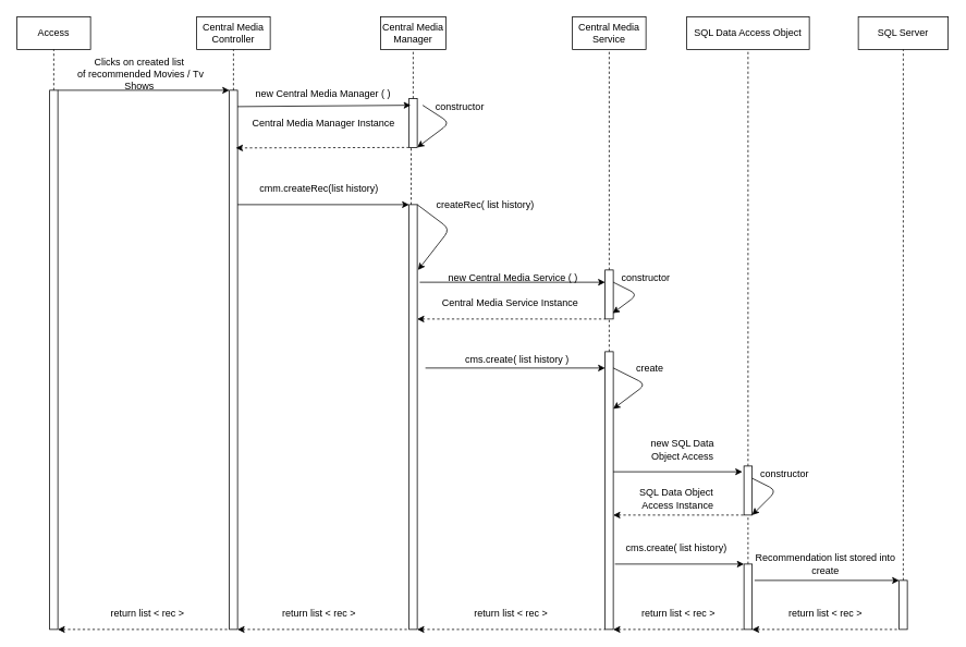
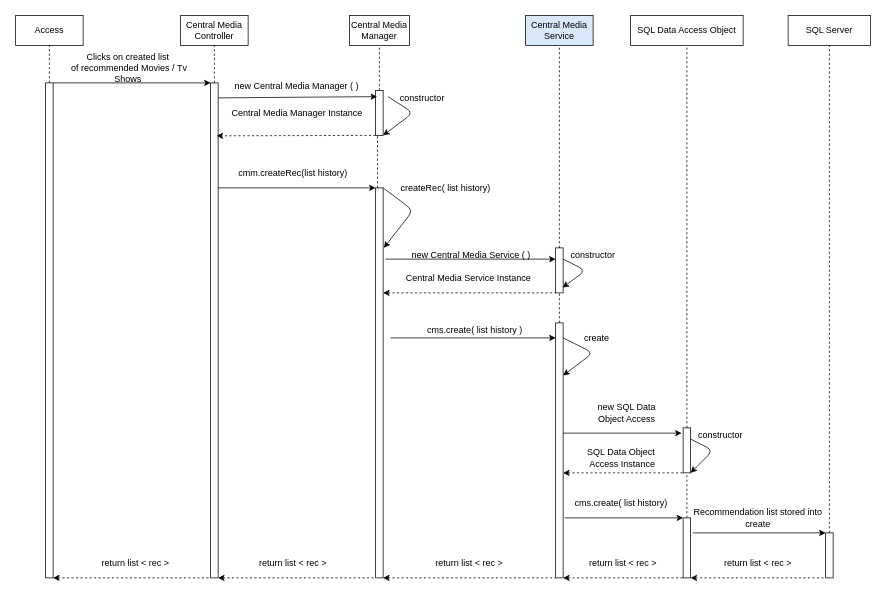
  <mxCell id="0" />
  <mxCell id="1" parent="0" />
  <mxCell id="2" value="Central Media&lt;br&gt;Controller" style="rounded=0;whiteSpace=wrap;html=1;" parent="1" vertex="1"><mxGeometry x="240" y="20" width="90" height="40" as="geometry" /></mxCell>
  <mxCell id="3" value="" style="rounded=0;whiteSpace=wrap;html=1;" parent="1" vertex="1"><mxGeometry x="280" y="110" width="10" height="660" as="geometry" /></mxCell>
  <mxCell id="4" value="" style="endArrow=classic;html=1;entryX=0;entryY=0;entryDx=0;entryDy=0;exitX=1;exitY=0;exitDx=0;exitDy=0;" parent="1" source="68" target="3" edge="1"><mxGeometry width="50" height="50" relative="1" as="geometry"><mxPoint x="140" y="110" as="sourcePoint" /><mxPoint x="250" y="90" as="targetPoint" /></mxGeometry></mxCell>
  <mxCell id="5" value="Clicks on created list&lt;br&gt;&amp;nbsp;of&amp;nbsp;recommended Movies / Tv Shows" style="text;html=1;strokeColor=none;fillColor=none;align=center;verticalAlign=middle;whiteSpace=wrap;rounded=0;" parent="1" vertex="1"><mxGeometry x="80" y="60" width="180" height="60" as="geometry" /></mxCell>
  <mxCell id="6" value="" style="endArrow=none;dashed=1;html=1;entryX=0.5;entryY=1;entryDx=0;entryDy=0;" parent="1" target="2" edge="1"><mxGeometry width="50" height="50" relative="1" as="geometry"><mxPoint x="285" y="110" as="sourcePoint" /><mxPoint x="330" y="60" as="targetPoint" /></mxGeometry></mxCell>
  <mxCell id="7" value="Central Media&lt;br&gt;Manager" style="rounded=0;whiteSpace=wrap;html=1;" parent="1" vertex="1"><mxGeometry x="465" y="20" width="80" height="40" as="geometry" /></mxCell>
  <mxCell id="8" value="" style="rounded=0;whiteSpace=wrap;html=1;" parent="1" vertex="1"><mxGeometry x="390" y="90" height="60" as="geometry" /></mxCell>
  <mxCell id="9" value="" style="rounded=0;whiteSpace=wrap;html=1;" parent="1" vertex="1"><mxGeometry x="500" y="120" width="10" height="60" as="geometry" /></mxCell>
  <mxCell id="10" value="" style="endArrow=classic;html=1;entryX=0.2;entryY=0.139;entryDx=0;entryDy=0;entryPerimeter=0;" parent="1" target="9" edge="1"><mxGeometry width="50" height="50" relative="1" as="geometry"><mxPoint x="290" y="130" as="sourcePoint" /><mxPoint x="420" y="130" as="targetPoint" /></mxGeometry></mxCell>
  <mxCell id="11" value="new Central Media Manager ( )" style="text;html=1;strokeColor=none;fillColor=none;align=center;verticalAlign=middle;whiteSpace=wrap;rounded=0;" parent="1" vertex="1"><mxGeometry x="300" y="100" width="190" height="30" as="geometry" /></mxCell>
  <mxCell id="12" value="" style="endArrow=none;dashed=1;html=1;entryX=0.5;entryY=1;entryDx=0;entryDy=0;" parent="1" target="7" edge="1"><mxGeometry width="50" height="50" relative="1" as="geometry"><mxPoint x="505" y="120" as="sourcePoint" /><mxPoint x="550" y="90" as="targetPoint" /></mxGeometry></mxCell>
  <mxCell id="13" value="" style="endArrow=classic;html=1;exitX=1.667;exitY=0.139;exitDx=0;exitDy=0;exitPerimeter=0;entryX=1;entryY=1;entryDx=0;entryDy=0;" parent="1" source="9" target="9" edge="1"><mxGeometry width="50" height="50" relative="1" as="geometry"><mxPoint x="550" y="170" as="sourcePoint" /><mxPoint x="590" y="160" as="targetPoint" /><Array as="points"><mxPoint x="550" y="150" /></Array></mxGeometry></mxCell>
  <mxCell id="14" value="constructor" style="text;html=1;strokeColor=none;fillColor=none;align=center;verticalAlign=middle;whiteSpace=wrap;rounded=0;" parent="1" vertex="1"><mxGeometry x="530" y="120" width="65" height="20" as="geometry" /></mxCell>
  <mxCell id="15" value="" style="endArrow=classic;html=1;exitX=0;exitY=1;exitDx=0;exitDy=0;dashed=1;startArrow=none;startFill=0;endFill=1;entryX=0.8;entryY=0.107;entryDx=0;entryDy=0;entryPerimeter=0;" parent="1" source="9" target="3" edge="1"><mxGeometry width="50" height="50" relative="1" as="geometry"><mxPoint x="370" y="220" as="sourcePoint" /><mxPoint x="300" y="178" as="targetPoint" /></mxGeometry></mxCell>
  <mxCell id="16" value="Central Media Manager Instance" style="text;html=1;strokeColor=none;fillColor=none;align=center;verticalAlign=middle;whiteSpace=wrap;rounded=0;" parent="1" vertex="1"><mxGeometry x="297.5" y="140" width="195" height="20" as="geometry" /></mxCell>
  <mxCell id="17" value="" style="endArrow=none;dashed=1;html=1;entryX=0.25;entryY=1;entryDx=0;entryDy=0;exitX=0.25;exitY=0;exitDx=0;exitDy=0;" parent="1" source="18" target="9" edge="1"><mxGeometry width="50" height="50" relative="1" as="geometry"><mxPoint x="503" y="230" as="sourcePoint" /><mxPoint x="530" y="240" as="targetPoint" /></mxGeometry></mxCell>
  <mxCell id="18" value="" style="rounded=0;whiteSpace=wrap;html=1;" parent="1" vertex="1"><mxGeometry x="500" y="250" width="10" height="520" as="geometry" /></mxCell>
  <mxCell id="19" value="" style="endArrow=classic;html=1;entryX=0;entryY=0;entryDx=0;entryDy=0;" parent="1" target="18" edge="1"><mxGeometry width="50" height="50" relative="1" as="geometry"><mxPoint x="290" y="250" as="sourcePoint" /><mxPoint x="480" y="250" as="targetPoint" /></mxGeometry></mxCell>
  <mxCell id="20" value="cmm.createRec(list history)" style="text;html=1;strokeColor=none;fillColor=none;align=center;verticalAlign=middle;whiteSpace=wrap;rounded=0;" parent="1" vertex="1"><mxGeometry x="295" y="220" width="190" height="20" as="geometry" /></mxCell>
  <mxCell id="21" value="" style="endArrow=classic;html=1;" parent="1" edge="1"><mxGeometry width="50" height="50" relative="1" as="geometry"><mxPoint x="510" y="250" as="sourcePoint" /><mxPoint x="511" y="330" as="targetPoint" /><Array as="points"><mxPoint x="550" y="280" /></Array></mxGeometry></mxCell>
  <mxCell id="22" value="createRec( list history)" style="text;html=1;strokeColor=none;fillColor=none;align=center;verticalAlign=middle;whiteSpace=wrap;rounded=0;" parent="1" vertex="1"><mxGeometry x="510" y="240" width="167" height="20" as="geometry" /></mxCell>
- <mxCell id="23" value="Central Media Service" style="rounded=0;whiteSpace=wrap;html=1;" parent="1" vertex="1"><mxGeometry x="700" y="20" width="90" height="40" as="geometry" /></mxCell>
+ <mxCell id="23" value="Central Media Service" style="rounded=0;whiteSpace=wrap;html=1;fillColor=#dae8fc;" parent="1" vertex="1"><mxGeometry x="700" y="20" width="90" height="40" as="geometry" /></mxCell>
  <mxCell id="24" value="" style="endArrow=none;dashed=1;html=1;entryX=0.5;entryY=1;entryDx=0;entryDy=0;" parent="1" target="23" edge="1"><mxGeometry width="50" height="50" relative="1" as="geometry"><mxPoint x="745" y="330" as="sourcePoint" /><mxPoint x="780" y="100" as="targetPoint" /></mxGeometry></mxCell>
  <mxCell id="25" value="" style="endArrow=classic;html=1;entryX=0;entryY=0.25;entryDx=0;entryDy=0;" parent="1" target="26" edge="1"><mxGeometry width="50" height="50" relative="1" as="geometry"><mxPoint x="513" y="345" as="sourcePoint" /><mxPoint x="710" y="348" as="targetPoint" /></mxGeometry></mxCell>
  <mxCell id="26" value="" style="rounded=0;whiteSpace=wrap;html=1;" parent="1" vertex="1"><mxGeometry x="740" y="330" width="10" height="60" as="geometry" /></mxCell>
  <mxCell id="27" value="new Central Media Service ( )" style="text;html=1;strokeColor=none;fillColor=none;align=center;verticalAlign=middle;whiteSpace=wrap;rounded=0;" parent="1" vertex="1"><mxGeometry x="530" y="330" width="195" height="20" as="geometry" /></mxCell>
  <mxCell id="28" value="" style="endArrow=classic;html=1;exitX=1;exitY=0.25;exitDx=0;exitDy=0;entryX=0.933;entryY=0.883;entryDx=0;entryDy=0;entryPerimeter=0;" parent="1" source="26" target="26" edge="1"><mxGeometry width="50" height="50" relative="1" as="geometry"><mxPoint x="800" y="340" as="sourcePoint" /><mxPoint x="810" y="370" as="targetPoint" /><Array as="points"><mxPoint x="780" y="360" /></Array></mxGeometry></mxCell>
  <mxCell id="29" value="constructor" style="text;html=1;strokeColor=none;fillColor=none;align=center;verticalAlign=middle;whiteSpace=wrap;rounded=0;" parent="1" vertex="1"><mxGeometry x="760" y="330" width="60" height="20" as="geometry" /></mxCell>
  <mxCell id="30" value="" style="endArrow=none;dashed=1;html=1;endFill=0;startArrow=classic;startFill=1;" parent="1" edge="1"><mxGeometry width="50" height="50" relative="1" as="geometry"><mxPoint x="510" y="390" as="sourcePoint" /><mxPoint x="740" y="390" as="targetPoint" /></mxGeometry></mxCell>
  <mxCell id="31" value="Central Media Service Instance" style="text;html=1;strokeColor=none;fillColor=none;align=center;verticalAlign=middle;whiteSpace=wrap;rounded=0;" parent="1" vertex="1"><mxGeometry x="523" y="360" width="202" height="20" as="geometry" /></mxCell>
  <mxCell id="32" value="" style="endArrow=none;dashed=1;html=1;entryX=0.5;entryY=1;entryDx=0;entryDy=0;" parent="1" target="26" edge="1"><mxGeometry width="50" height="50" relative="1" as="geometry"><mxPoint x="745" y="430" as="sourcePoint" /><mxPoint x="790" y="430" as="targetPoint" /></mxGeometry></mxCell>
  <mxCell id="33" value="" style="rounded=0;whiteSpace=wrap;html=1;" parent="1" vertex="1"><mxGeometry x="740" y="430" width="10" height="340" as="geometry" /></mxCell>
  <mxCell id="34" value="" style="endArrow=classic;html=1;" parent="1" edge="1"><mxGeometry width="50" height="50" relative="1" as="geometry"><mxPoint x="520" y="450" as="sourcePoint" /><mxPoint x="740" y="450" as="targetPoint" /></mxGeometry></mxCell>
  <mxCell id="35" value="cms.create( list history )" style="text;html=1;strokeColor=none;fillColor=none;align=center;verticalAlign=middle;whiteSpace=wrap;rounded=0;" parent="1" vertex="1"><mxGeometry x="555" y="430" width="155" height="20" as="geometry" /></mxCell>
  <mxCell id="36" value="" style="endArrow=classic;html=1;entryX=1;entryY=0.206;entryDx=0;entryDy=0;entryPerimeter=0;" parent="1" target="33" edge="1"><mxGeometry width="50" height="50" relative="1" as="geometry"><mxPoint x="750" y="450" as="sourcePoint" /><mxPoint x="760" y="500" as="targetPoint" /><Array as="points"><mxPoint x="790" y="470" /></Array></mxGeometry></mxCell>
  <mxCell id="37" value="create" style="text;html=1;strokeColor=none;fillColor=none;align=center;verticalAlign=middle;whiteSpace=wrap;rounded=0;" parent="1" vertex="1"><mxGeometry x="770" y="440" width="50" height="20" as="geometry" /></mxCell>
  <mxCell id="38" value="SQL Data Access Object" style="rounded=0;whiteSpace=wrap;html=1;" parent="1" vertex="1"><mxGeometry x="840" y="20" width="150" height="40" as="geometry" /></mxCell>
  <mxCell id="39" value="" style="endArrow=none;dashed=1;html=1;entryX=0.5;entryY=1;entryDx=0;entryDy=0;" parent="1" target="38" edge="1"><mxGeometry width="50" height="50" relative="1" as="geometry"><mxPoint x="915" y="570" as="sourcePoint" /><mxPoint x="940" y="110" as="targetPoint" /></mxGeometry></mxCell>
  <mxCell id="40" value="" style="rounded=0;whiteSpace=wrap;html=1;" parent="1" vertex="1"><mxGeometry x="910" y="570" width="10" height="60" as="geometry" /></mxCell>
  <mxCell id="41" value="" style="endArrow=classic;html=1;" parent="1" edge="1"><mxGeometry width="50" height="50" relative="1" as="geometry"><mxPoint x="750" y="577" as="sourcePoint" /><mxPoint x="908" y="577" as="targetPoint" /></mxGeometry></mxCell>
  <mxCell id="42" value="new SQL Data &lt;br&gt;Object Access" style="text;html=1;strokeColor=none;fillColor=none;align=center;verticalAlign=middle;whiteSpace=wrap;rounded=0;" parent="1" vertex="1"><mxGeometry x="750" y="540" width="170" height="20" as="geometry" /></mxCell>
  <mxCell id="43" value="" style="endArrow=classic;html=1;exitX=1;exitY=0.25;exitDx=0;exitDy=0;entryX=1;entryY=1;entryDx=0;entryDy=0;" parent="1" source="40" target="40" edge="1"><mxGeometry width="50" height="50" relative="1" as="geometry"><mxPoint x="950" y="590" as="sourcePoint" /><mxPoint x="980" y="620" as="targetPoint" /><Array as="points"><mxPoint x="950" y="600" /></Array></mxGeometry></mxCell>
  <mxCell id="44" value="constructor" style="text;html=1;strokeColor=none;fillColor=none;align=center;verticalAlign=middle;whiteSpace=wrap;rounded=0;" parent="1" vertex="1"><mxGeometry x="930" y="570" width="60" height="20" as="geometry" /></mxCell>
  <mxCell id="45" value="" style="endArrow=none;dashed=1;html=1;endFill=0;startArrow=classic;startFill=1;" parent="1" edge="1"><mxGeometry width="50" height="50" relative="1" as="geometry"><mxPoint x="750" y="630" as="sourcePoint" /><mxPoint x="910" y="630" as="targetPoint" /></mxGeometry></mxCell>
  <mxCell id="46" value="SQL Data Object&lt;br&gt;&amp;nbsp;Access Instance" style="text;html=1;strokeColor=none;fillColor=none;align=center;verticalAlign=middle;whiteSpace=wrap;rounded=0;" parent="1" vertex="1"><mxGeometry x="730" y="600" width="195" height="20" as="geometry" /></mxCell>
  <mxCell id="47" value="" style="endArrow=none;dashed=1;html=1;entryX=0.5;entryY=1;entryDx=0;entryDy=0;" parent="1" target="40" edge="1"><mxGeometry width="50" height="50" relative="1" as="geometry"><mxPoint x="915" y="690" as="sourcePoint" /><mxPoint x="940" y="680" as="targetPoint" /></mxGeometry></mxCell>
  <mxCell id="48" value="" style="rounded=0;whiteSpace=wrap;html=1;" parent="1" vertex="1"><mxGeometry x="910" y="690" width="10" height="80" as="geometry" /></mxCell>
  <mxCell id="49" value="" style="endArrow=classic;html=1;entryX=0;entryY=0;entryDx=0;entryDy=0;" parent="1" target="48" edge="1"><mxGeometry width="50" height="50" relative="1" as="geometry"><mxPoint x="752" y="690" as="sourcePoint" /><mxPoint x="850" y="660" as="targetPoint" /></mxGeometry></mxCell>
  <mxCell id="50" value="cms.create( list history)" style="text;html=1;strokeColor=none;fillColor=none;align=center;verticalAlign=middle;whiteSpace=wrap;rounded=0;" parent="1" vertex="1"><mxGeometry x="750" y="660" width="155" height="20" as="geometry" /></mxCell>
  <mxCell id="51" value="SQL Server" style="rounded=0;whiteSpace=wrap;html=1;" parent="1" vertex="1"><mxGeometry x="1050" y="20" width="110" height="40" as="geometry" /></mxCell>
  <mxCell id="52" value="" style="endArrow=none;dashed=1;html=1;entryX=0.5;entryY=1;entryDx=0;entryDy=0;exitX=0.5;exitY=0;exitDx=0;exitDy=0;" parent="1" source="53" target="51" edge="1"><mxGeometry width="50" height="50" relative="1" as="geometry"><mxPoint x="1105" y="690" as="sourcePoint" /><mxPoint x="1160" y="260" as="targetPoint" /></mxGeometry></mxCell>
  <mxCell id="53" value="" style="rounded=0;whiteSpace=wrap;html=1;" parent="1" vertex="1"><mxGeometry x="1100" y="710" width="10" height="60" as="geometry" /></mxCell>
  <mxCell id="54" value="" style="endArrow=classic;html=1;entryX=0;entryY=0;entryDx=0;entryDy=0;" parent="1" target="53" edge="1"><mxGeometry width="50" height="50" relative="1" as="geometry"><mxPoint x="923" y="710" as="sourcePoint" /><mxPoint x="990" y="700" as="targetPoint" /></mxGeometry></mxCell>
  <mxCell id="55" value="Recommendation list stored into create" style="text;html=1;strokeColor=none;fillColor=none;align=center;verticalAlign=middle;whiteSpace=wrap;rounded=0;" parent="1" vertex="1"><mxGeometry x="915" y="660" width="190" height="60" as="geometry" /></mxCell>
  <mxCell id="56" value="" style="endArrow=none;dashed=1;html=1;entryX=0;entryY=1;entryDx=0;entryDy=0;exitX=1;exitY=1;exitDx=0;exitDy=0;startArrow=classic;startFill=1;" parent="1" source="48" target="53" edge="1"><mxGeometry width="50" height="50" relative="1" as="geometry"><mxPoint x="970" y="780" as="sourcePoint" /><mxPoint x="1020" y="730" as="targetPoint" /></mxGeometry></mxCell>
  <mxCell id="57" value="return list &amp;lt; rec &amp;gt;" style="text;html=1;strokeColor=none;fillColor=none;align=center;verticalAlign=middle;whiteSpace=wrap;rounded=0;" parent="1" vertex="1"><mxGeometry x="940" y="740" width="140" height="20" as="geometry" /></mxCell>
  <mxCell id="58" value="" style="endArrow=none;dashed=1;html=1;exitX=1;exitY=1;exitDx=0;exitDy=0;startArrow=classic;startFill=1;" parent="1" source="33" edge="1"><mxGeometry width="50" height="50" relative="1" as="geometry"><mxPoint x="810" y="780" as="sourcePoint" /><mxPoint x="910" y="770" as="targetPoint" /></mxGeometry></mxCell>
  <mxCell id="59" value="return list &amp;lt; rec &amp;gt;" style="text;html=1;strokeColor=none;fillColor=none;align=center;verticalAlign=middle;whiteSpace=wrap;rounded=0;" parent="1" vertex="1"><mxGeometry x="760" y="740" width="140" height="20" as="geometry" /></mxCell>
  <mxCell id="60" value="" style="endArrow=none;dashed=1;html=1;exitX=1;exitY=1;exitDx=0;exitDy=0;startArrow=classic;startFill=1;" parent="1" source="18" edge="1"><mxGeometry width="50" height="50" relative="1" as="geometry"><mxPoint x="570" y="780" as="sourcePoint" /><mxPoint x="740" y="770" as="targetPoint" /></mxGeometry></mxCell>
  <mxCell id="61" value="return list &amp;lt; rec &amp;gt;" style="text;html=1;strokeColor=none;fillColor=none;align=center;verticalAlign=middle;whiteSpace=wrap;rounded=0;" parent="1" vertex="1"><mxGeometry x="555" y="740" width="140" height="20" as="geometry" /></mxCell>
  <mxCell id="62" value="" style="endArrow=none;dashed=1;html=1;entryX=0;entryY=1;entryDx=0;entryDy=0;exitX=1;exitY=1;exitDx=0;exitDy=0;startArrow=classic;startFill=1;" parent="1" source="3" target="18" edge="1"><mxGeometry width="50" height="50" relative="1" as="geometry"><mxPoint x="360" y="810" as="sourcePoint" /><mxPoint x="410" y="760" as="targetPoint" /></mxGeometry></mxCell>
  <mxCell id="63" value="return list &amp;lt; rec &amp;gt;" style="text;html=1;strokeColor=none;fillColor=none;align=center;verticalAlign=middle;whiteSpace=wrap;rounded=0;" parent="1" vertex="1"><mxGeometry x="320" y="740" width="140" height="20" as="geometry" /></mxCell>
  <mxCell id="64" value="" style="endArrow=none;dashed=1;html=1;entryX=0;entryY=1;entryDx=0;entryDy=0;startArrow=classic;startFill=1;exitX=1;exitY=1;exitDx=0;exitDy=0;" parent="1" source="68" target="3" edge="1"><mxGeometry width="50" height="50" relative="1" as="geometry"><mxPoint x="140" y="770" as="sourcePoint" /><mxPoint x="240" y="740" as="targetPoint" /></mxGeometry></mxCell>
  <mxCell id="65" value="return list &amp;lt; rec &amp;gt;" style="text;html=1;strokeColor=none;fillColor=none;align=center;verticalAlign=middle;whiteSpace=wrap;rounded=0;" parent="1" vertex="1"><mxGeometry x="110" y="740" width="140" height="20" as="geometry" /></mxCell>
  <mxCell id="66" value="Access" style="rounded=0;whiteSpace=wrap;html=1;" parent="1" vertex="1"><mxGeometry x="20" y="20" width="90" height="40" as="geometry" /></mxCell>
  <mxCell id="67" value="" style="endArrow=none;dashed=1;html=1;rounded=0;entryX=0.5;entryY=1;entryDx=0;entryDy=0;" parent="1" target="66" edge="1"><mxGeometry width="50" height="50" relative="1" as="geometry"><mxPoint x="65" y="110" as="sourcePoint" /><mxPoint x="140" y="110" as="targetPoint" /></mxGeometry></mxCell>
  <mxCell id="68" value="" style="rounded=0;whiteSpace=wrap;html=1;" parent="1" vertex="1"><mxGeometry x="60" y="110" width="10" height="660" as="geometry" /></mxCell>
